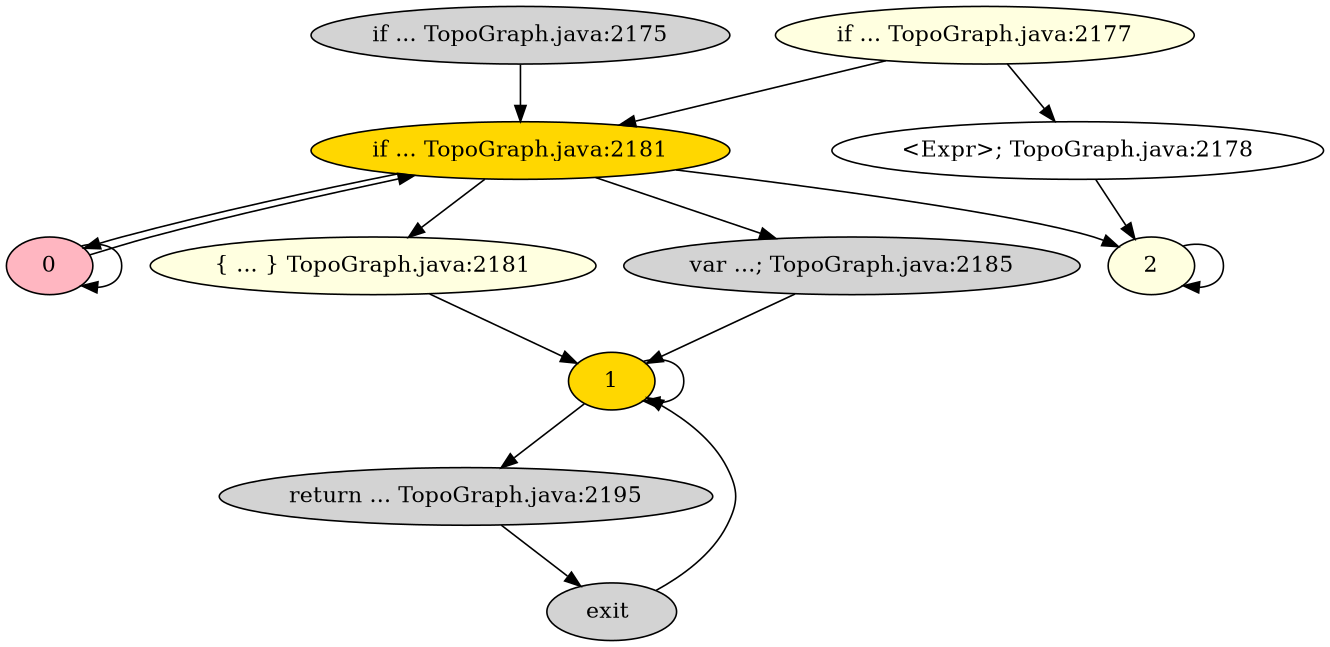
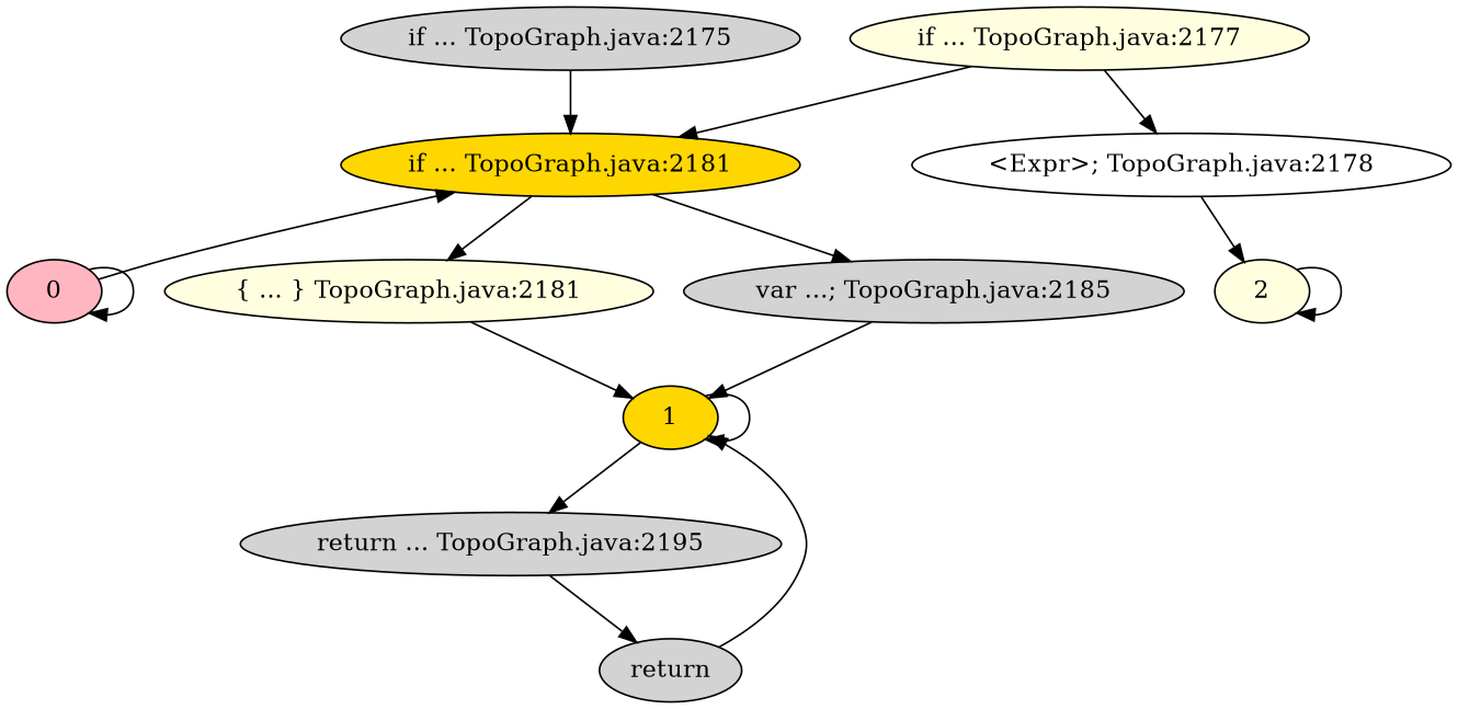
  strict digraph {
    node [fillcolor=lightgrey style=filled]
    "if ... TopoGraph.java:2181" [fillcolor=gold]
    "if ... TopoGraph.java:2175"
    0 [fillcolor=lightpink]
    "{ ... } TopoGraph.java:2181" [fillcolor=lightyellow]
    "var ...; TopoGraph.java:2185"
    2 [fillcolor=lightyellow]
    1 [fillcolor=gold]
    "return ... TopoGraph.java:2195"
-   "exit "
+   "exit " [label=return]
    "if ... TopoGraph.java:2177" [fillcolor=lightyellow]
    "<Expr>; TopoGraph.java:2178" [fillcolor=white]
-   "if ... TopoGraph.java:2181" -> 0
    "if ... TopoGraph.java:2181" -> "{ ... } TopoGraph.java:2181"
    "if ... TopoGraph.java:2181" -> "var ...; TopoGraph.java:2185"
-   "if ... TopoGraph.java:2181" -> 2
    "if ... TopoGraph.java:2175" -> "if ... TopoGraph.java:2181"
    0 -> "if ... TopoGraph.java:2181"
    0 -> 0
    "{ ... } TopoGraph.java:2181" -> 1
    "var ...; TopoGraph.java:2185" -> 1
    2 -> 2
    1 -> 1
    1 -> "return ... TopoGraph.java:2195"
    "return ... TopoGraph.java:2195" -> "exit "
    "exit " -> 1
    "if ... TopoGraph.java:2177" -> "if ... TopoGraph.java:2181"
    "if ... TopoGraph.java:2177" -> "<Expr>; TopoGraph.java:2178"
    "<Expr>; TopoGraph.java:2178" -> 2
  }
